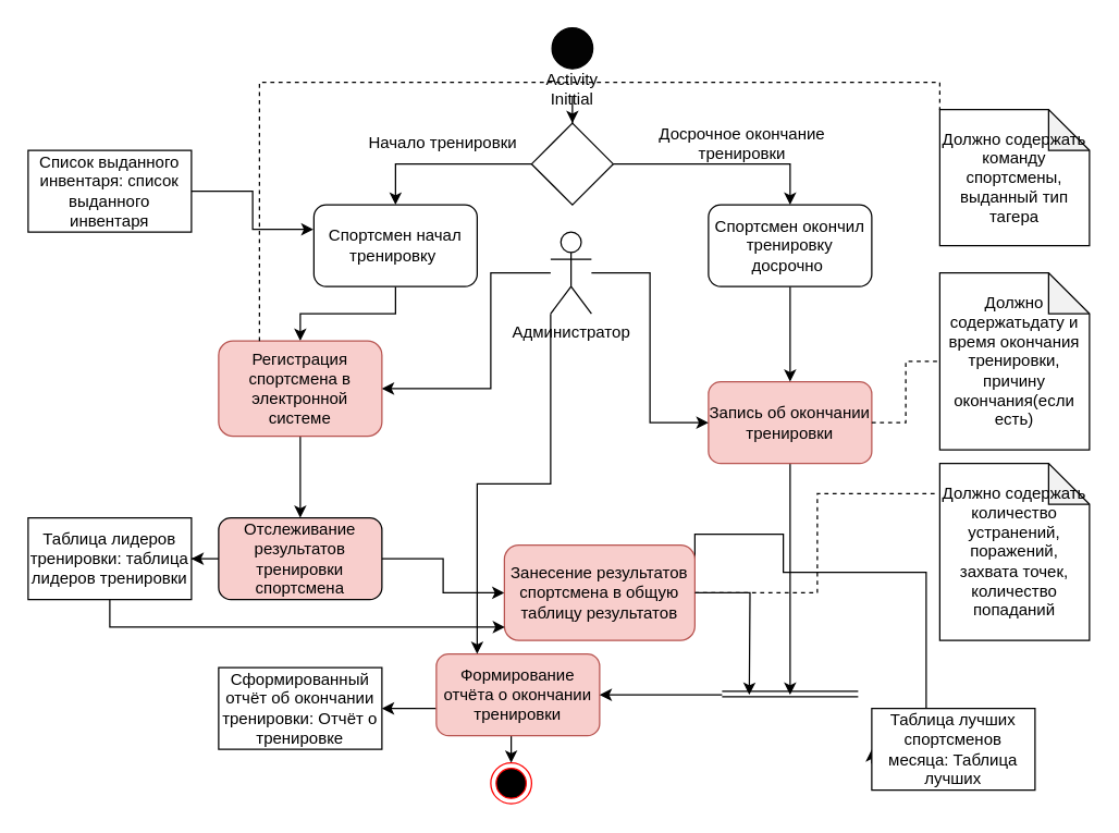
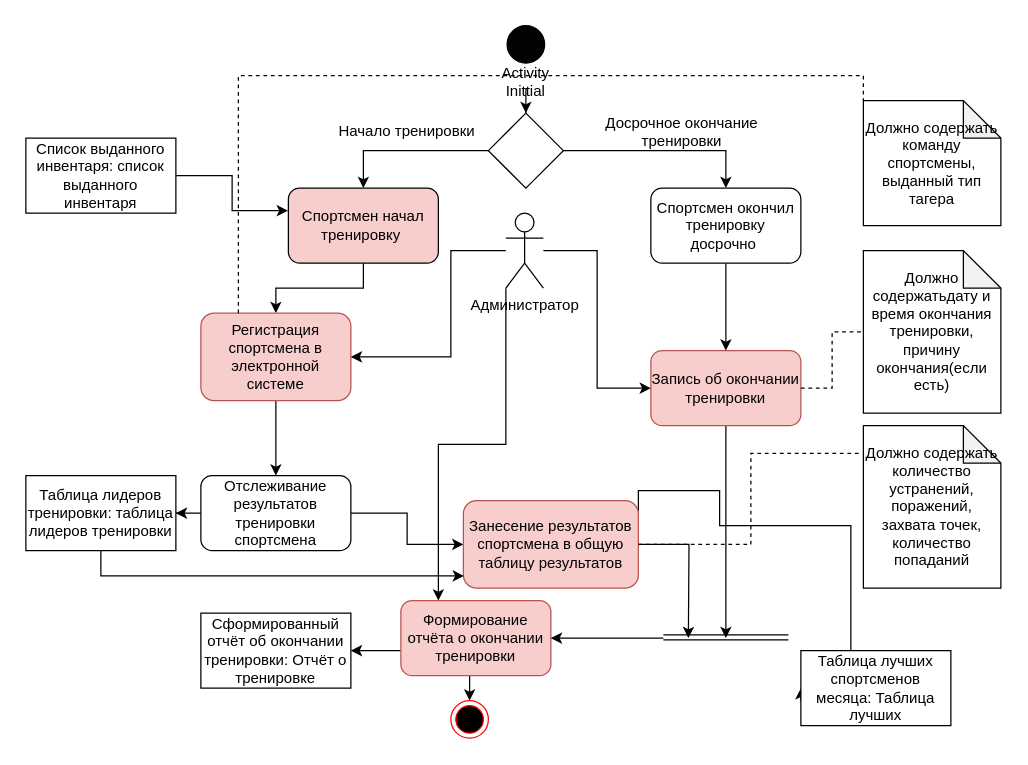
  <mxCell id="0" />
  <mxCell id="1" parent="0" />
  <mxCell id="2" style="edgeStyle=orthogonalEdgeStyle;rounded=0;orthogonalLoop=1;jettySize=auto;html=1;entryX=0.5;entryY=0;entryDx=0;entryDy=0;" parent="1" source="27" target="6" edge="1"><mxGeometry relative="1" as="geometry" /></mxCell>
  <mxCell id="3" value="" style="ellipse;whiteSpace=wrap;html=1;aspect=fixed;fillColor=#030303;" parent="1" vertex="1"><mxGeometry x="405" y="20" width="30" height="30" as="geometry" /></mxCell>
  <mxCell id="4" style="edgeStyle=orthogonalEdgeStyle;rounded=0;orthogonalLoop=1;jettySize=auto;html=1;entryX=0.5;entryY=0;entryDx=0;entryDy=0;" parent="1" source="6" target="12" edge="1"><mxGeometry relative="1" as="geometry" /></mxCell>
  <mxCell id="5" style="edgeStyle=orthogonalEdgeStyle;rounded=0;orthogonalLoop=1;jettySize=auto;html=1;entryX=0.5;entryY=0;entryDx=0;entryDy=0;" parent="1" source="6" target="10" edge="1"><mxGeometry relative="1" as="geometry" /></mxCell>
  <mxCell id="6" value="" style="rhombus;whiteSpace=wrap;html=1;" parent="1" vertex="1"><mxGeometry x="390" y="90" width="60" height="60" as="geometry" /></mxCell>
  <mxCell id="7" style="edgeStyle=orthogonalEdgeStyle;rounded=0;orthogonalLoop=1;jettySize=auto;html=1;" parent="1" source="8" edge="1"><mxGeometry relative="1" as="geometry"><mxPoint x="580" y="510" as="targetPoint" /></mxGeometry></mxCell>
  <mxCell id="8" value="Запись об окончании тренировки" style="rounded=1;whiteSpace=wrap;html=1;fillColor=#f8cecc;strokeColor=#b85450;" parent="1" vertex="1"><mxGeometry x="520" y="280" width="120" height="60" as="geometry" /></mxCell>
  <mxCell id="9" style="edgeStyle=orthogonalEdgeStyle;rounded=0;orthogonalLoop=1;jettySize=auto;html=1;entryX=0.5;entryY=0;entryDx=0;entryDy=0;" parent="1" source="10" target="8" edge="1"><mxGeometry relative="1" as="geometry" /></mxCell>
  <mxCell id="10" value="Спортсмен окончил тренировку досрочно&amp;nbsp;" style="rounded=1;whiteSpace=wrap;html=1;" parent="1" vertex="1"><mxGeometry x="520" y="150" width="120" height="60" as="geometry" /></mxCell>
  <mxCell id="11" style="edgeStyle=orthogonalEdgeStyle;rounded=0;orthogonalLoop=1;jettySize=auto;html=1;entryX=0.5;entryY=0;entryDx=0;entryDy=0;" parent="1" source="12" target="16" edge="1"><mxGeometry relative="1" as="geometry"><mxPoint x="270" y="280" as="targetPoint" /></mxGeometry></mxCell>
- <mxCell id="12" value="Спортсмен начал тренировку&amp;nbsp;" style="rounded=1;whiteSpace=wrap;html=1;" parent="1" vertex="1"><mxGeometry x="230" y="150" width="120" height="60" as="geometry" /></mxCell>
+ <mxCell id="12" value="Спортсмен начал тренировку&amp;nbsp;" style="rounded=1;whiteSpace=wrap;html=1;fillColor=#f8cecc;" parent="1" vertex="1"><mxGeometry x="230" y="150" width="120" height="60" as="geometry" /></mxCell>
  <mxCell id="13" style="edgeStyle=orthogonalEdgeStyle;rounded=0;orthogonalLoop=1;jettySize=auto;html=1;entryX=-0.003;entryY=0.3;entryDx=0;entryDy=0;entryPerimeter=0;" parent="1" source="14" target="12" edge="1"><mxGeometry relative="1" as="geometry" /></mxCell>
  <mxCell id="14" value="Список выданного инвентаря: список выданного инвентаря" style="rounded=0;whiteSpace=wrap;html=1;" parent="1" vertex="1"><mxGeometry y="110" width="120" height="60" as="geometry" x="20" /></mxCell>
  <mxCell id="15" style="edgeStyle=orthogonalEdgeStyle;rounded=0;orthogonalLoop=1;jettySize=auto;html=1;entryX=0.5;entryY=0;entryDx=0;entryDy=0;" parent="1" source="16" target="19" edge="1"><mxGeometry relative="1" as="geometry" /></mxCell>
  <mxCell id="16" value="Регистрация спортсмена в электронной системе" style="rounded=1;whiteSpace=wrap;html=1;fillColor=#f8cecc;strokeColor=#b85450;" parent="1" vertex="1"><mxGeometry x="160" y="250" width="120" height="70" as="geometry" /></mxCell>
  <mxCell id="17" style="edgeStyle=orthogonalEdgeStyle;rounded=0;orthogonalLoop=1;jettySize=auto;html=1;entryX=1;entryY=0.5;entryDx=0;entryDy=0;" parent="1" source="19" target="20" edge="1"><mxGeometry relative="1" as="geometry" /></mxCell>
  <mxCell id="18" style="edgeStyle=orthogonalEdgeStyle;rounded=0;orthogonalLoop=1;jettySize=auto;html=1;entryX=0;entryY=0.5;entryDx=0;entryDy=0;" parent="1" source="19" target="23" edge="1"><mxGeometry relative="1" as="geometry" /></mxCell>
- <mxCell id="19" value="Отслеживание результатов тренировки спортсмена" style="rounded=1;whiteSpace=wrap;html=1;fillColor=#f8cecc;" parent="1" vertex="1"><mxGeometry x="160" y="380" width="120" height="60" as="geometry" /></mxCell>
+ <mxCell id="19" value="Отслеживание результатов тренировки спортсмена" style="rounded=1;whiteSpace=wrap;html=1;" parent="1" vertex="1"><mxGeometry x="160" y="380" width="120" height="60" as="geometry" /></mxCell>
  <mxCell id="20" value="Таблица лидеров тренировки: таблица лидеров тренировки" style="rounded=0;whiteSpace=wrap;html=1;" parent="1" vertex="1"><mxGeometry y="380" width="120" height="60" as="geometry" x="20" /></mxCell>
  <mxCell id="21" style="edgeStyle=orthogonalEdgeStyle;rounded=0;orthogonalLoop=1;jettySize=auto;html=1;" parent="1" source="23" edge="1"><mxGeometry relative="1" as="geometry"><mxPoint x="550" y="510" as="targetPoint" /></mxGeometry></mxCell>
  <mxCell id="22" style="edgeStyle=orthogonalEdgeStyle;rounded=0;orthogonalLoop=1;jettySize=auto;html=1;exitX=1;exitY=0.25;exitDx=0;exitDy=0;entryX=0;entryY=0.5;entryDx=0;entryDy=0;" parent="1" source="23" target="35" edge="1"><mxGeometry relative="1" as="geometry"><mxPoint x="710" y="420" as="targetPoint" /><Array as="points"><mxPoint x="575" y="392" /><mxPoint x="575" y="420" /><mxPoint x="680" y="420" /><mxPoint x="680" y="560" /></Array></mxGeometry></mxCell>
  <mxCell id="23" value="Занесение результатов спортсмена в общую таблицу результатов" style="rounded=1;whiteSpace=wrap;html=1;fillColor=#f8cecc;strokeColor=#b85450;" parent="1" vertex="1"><mxGeometry x="370" y="400" width="140" height="70" as="geometry" /></mxCell>
  <mxCell id="24" style="edgeStyle=orthogonalEdgeStyle;rounded=0;orthogonalLoop=1;jettySize=auto;html=1;entryX=1;entryY=0.5;entryDx=0;entryDy=0;" parent="1" source="26" target="37" edge="1"><mxGeometry relative="1" as="geometry"><Array as="points"><mxPoint x="280" y="520" /><mxPoint x="280" y="520" /></Array></mxGeometry></mxCell>
  <mxCell id="25" style="edgeStyle=orthogonalEdgeStyle;rounded=0;orthogonalLoop=1;jettySize=auto;html=1;entryX=0.5;entryY=0;entryDx=0;entryDy=0;" parent="1" source="26" target="38" edge="1"><mxGeometry relative="1" as="geometry"><Array as="points"><mxPoint x="375" y="550" /><mxPoint x="375" y="550" /></Array></mxGeometry></mxCell>
  <mxCell id="26" value="Формирование отчёта о окончании тренировки" style="rounded=1;whiteSpace=wrap;html=1;fillColor=#f8cecc;strokeColor=#b85450;" parent="1" vertex="1"><mxGeometry x="320" y="480" width="120" height="60" as="geometry" /></mxCell>
  <mxCell id="27" value="Activity Inittial" style="text;html=1;strokeColor=none;fillColor=none;align=center;verticalAlign=middle;whiteSpace=wrap;rounded=0;" parent="1" vertex="1"><mxGeometry x="390" y="50" width="60" height="30" as="geometry" /></mxCell>
  <mxCell id="28" value="Досрочное окончание тренировки" style="text;html=1;strokeColor=none;fillColor=none;align=center;verticalAlign=middle;whiteSpace=wrap;rounded=0;" parent="1" vertex="1"><mxGeometry x="480" y="90" width="130" height="30" as="geometry" /></mxCell>
  <mxCell id="29" value="Начало тренировки" style="text;html=1;strokeColor=none;fillColor=none;align=center;verticalAlign=middle;whiteSpace=wrap;rounded=0;" parent="1" vertex="1"><mxGeometry x="260" y="90" width="130" height="30" as="geometry" /></mxCell>
  <mxCell id="30" value="" style="shape=link;html=1;rounded=0;" parent="1" edge="1"><mxGeometry width="100" relative="1" as="geometry"><mxPoint x="530" y="509.44" as="sourcePoint" /><mxPoint x="630" y="509.44" as="targetPoint" /></mxGeometry></mxCell>
  <mxCell id="31" style="edgeStyle=orthogonalEdgeStyle;rounded=0;orthogonalLoop=1;jettySize=auto;html=1;entryX=1;entryY=0.5;entryDx=0;entryDy=0;" parent="1" source="34" target="16" edge="1"><mxGeometry relative="1" as="geometry"><Array as="points"><mxPoint x="360" y="200" /><mxPoint x="360" y="285" /></Array></mxGeometry></mxCell>
  <mxCell id="32" style="edgeStyle=orthogonalEdgeStyle;rounded=0;orthogonalLoop=1;jettySize=auto;html=1;entryX=0;entryY=0.5;entryDx=0;entryDy=0;" parent="1" source="34" target="8" edge="1"><mxGeometry relative="1" as="geometry" /></mxCell>
  <mxCell id="33" style="edgeStyle=orthogonalEdgeStyle;rounded=0;orthogonalLoop=1;jettySize=auto;html=1;exitX=0;exitY=1;exitDx=0;exitDy=0;exitPerimeter=0;entryX=0.25;entryY=0;entryDx=0;entryDy=0;" parent="1" source="34" target="26" edge="1"><mxGeometry relative="1" as="geometry" /></mxCell>
  <mxCell id="34" value="Администратор" style="shape=umlActor;verticalLabelPosition=bottom;verticalAlign=top;html=1;outlineConnect=0;" parent="1" vertex="1"><mxGeometry x="404" y="170" width="30" height="60" as="geometry" /></mxCell>
  <mxCell id="35" value="Таблица лучших спортсменов месяца: Таблица лучших" style="rounded=0;whiteSpace=wrap;html=1;" parent="1" vertex="1"><mxGeometry x="640" y="520" width="120" height="60" as="geometry" /></mxCell>
  <mxCell id="36" value="" style="endArrow=none;html=1;rounded=0;exitX=1;exitY=0.5;exitDx=0;exitDy=0;endFill=0;startArrow=classic;startFill=1;" parent="1" source="26" edge="1"><mxGeometry width="50" height="50" relative="1" as="geometry"><mxPoint x="480" y="560" as="sourcePoint" /><mxPoint x="530" y="510" as="targetPoint" /></mxGeometry></mxCell>
  <mxCell id="37" value="Сформированный отчёт об окончании тренировки: Отчёт о тренировке" style="rounded=0;whiteSpace=wrap;html=1;" parent="1" vertex="1"><mxGeometry x="160" y="490" width="120" height="60" as="geometry" /></mxCell>
  <mxCell id="38" value="" style="ellipse;html=1;shape=endState;fillColor=#000000;strokeColor=#ff0000;" parent="1" vertex="1"><mxGeometry x="360" y="560" width="30" height="30" as="geometry" /></mxCell>
  <mxCell id="39" value="Должно содержать команду спортсмены, выданный тип тагера" style="shape=note;whiteSpace=wrap;html=1;backgroundOutline=1;darkOpacity=0.05;" parent="1" vertex="1"><mxGeometry x="690" y="80" width="110" height="100" as="geometry" /></mxCell>
  <mxCell id="40" value="Должно содержатьдату и время окончания тренировки, причину окончания(если есть)" style="shape=note;whiteSpace=wrap;html=1;backgroundOutline=1;darkOpacity=0.05;" parent="1" vertex="1"><mxGeometry x="690" y="200" width="110" height="130" as="geometry" /></mxCell>
  <mxCell id="41" style="edgeStyle=orthogonalEdgeStyle;rounded=0;orthogonalLoop=1;jettySize=auto;html=1;entryX=0;entryY=0.5;entryDx=0;entryDy=0;entryPerimeter=0;dashed=1;endArrow=none;endFill=0;" parent="1" source="8" target="40" edge="1"><mxGeometry relative="1" as="geometry" /></mxCell>
  <mxCell id="42" style="edgeStyle=orthogonalEdgeStyle;rounded=0;orthogonalLoop=1;jettySize=auto;html=1;entryX=0;entryY=0;entryDx=0;entryDy=0;entryPerimeter=0;exitX=0.25;exitY=0;exitDx=0;exitDy=0;dashed=1;endArrow=none;endFill=0;" parent="1" source="16" target="39" edge="1"><mxGeometry relative="1" as="geometry" /></mxCell>
  <mxCell id="43" value="Должно содержать количество устранений, поражений, захвата точек, количество попаданий" style="shape=note;whiteSpace=wrap;html=1;backgroundOutline=1;darkOpacity=0.05;" parent="1" vertex="1"><mxGeometry x="690" y="340" width="110" height="130" as="geometry" /></mxCell>
  <mxCell id="44" style="edgeStyle=orthogonalEdgeStyle;rounded=0;orthogonalLoop=1;jettySize=auto;html=1;entryX=-0.033;entryY=0.171;entryDx=0;entryDy=0;entryPerimeter=0;dashed=1;endArrow=none;endFill=0;" parent="1" source="23" target="43" edge="1"><mxGeometry relative="1" as="geometry" /></mxCell>
  <mxCell id="45" style="edgeStyle=orthogonalEdgeStyle;rounded=0;orthogonalLoop=1;jettySize=auto;html=1;entryX=0.003;entryY=0.86;entryDx=0;entryDy=0;entryPerimeter=0;exitX=0.5;exitY=1;exitDx=0;exitDy=0;endArrow=classic;endFill=1;startArrow=none;startFill=0;" parent="1" source="20" target="23" edge="1"><mxGeometry relative="1" as="geometry"><Array as="points"><mxPoint x="80" y="460" /></Array></mxGeometry></mxCell>
